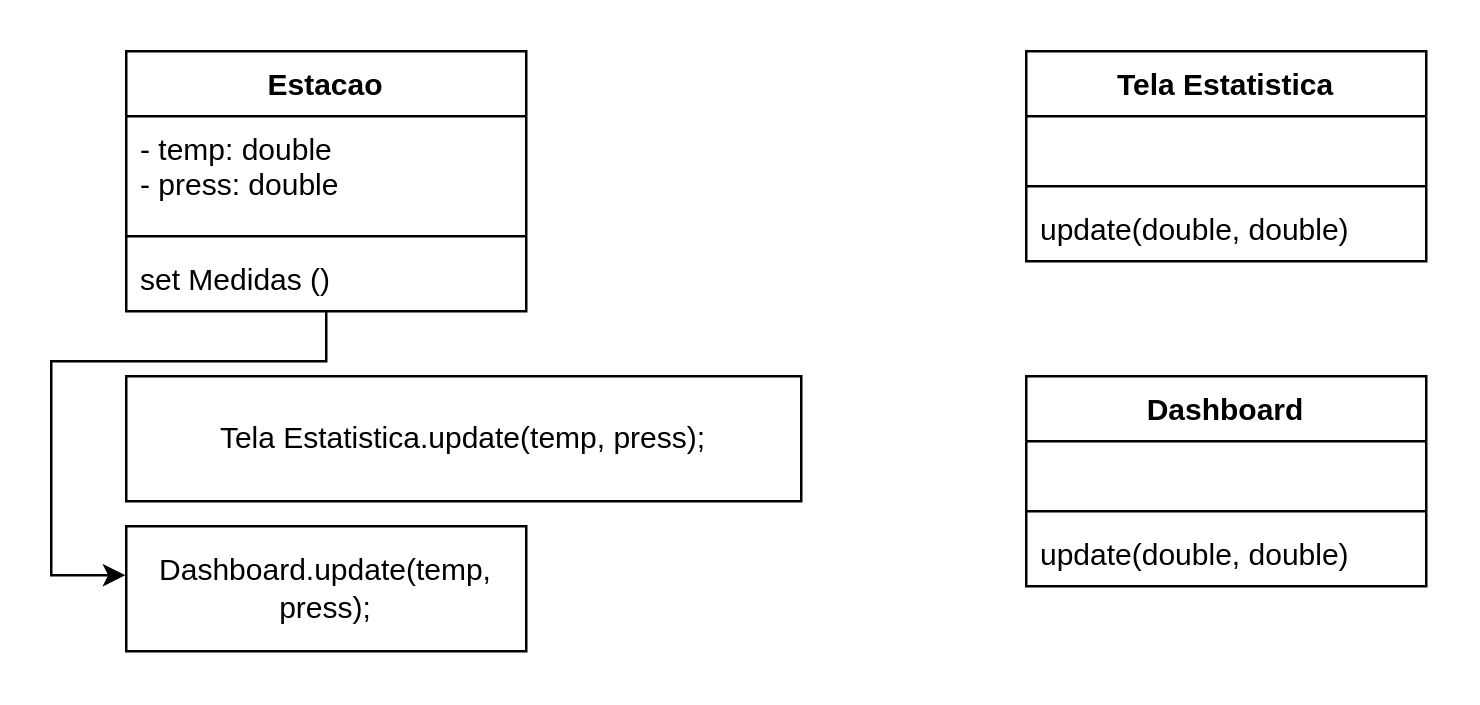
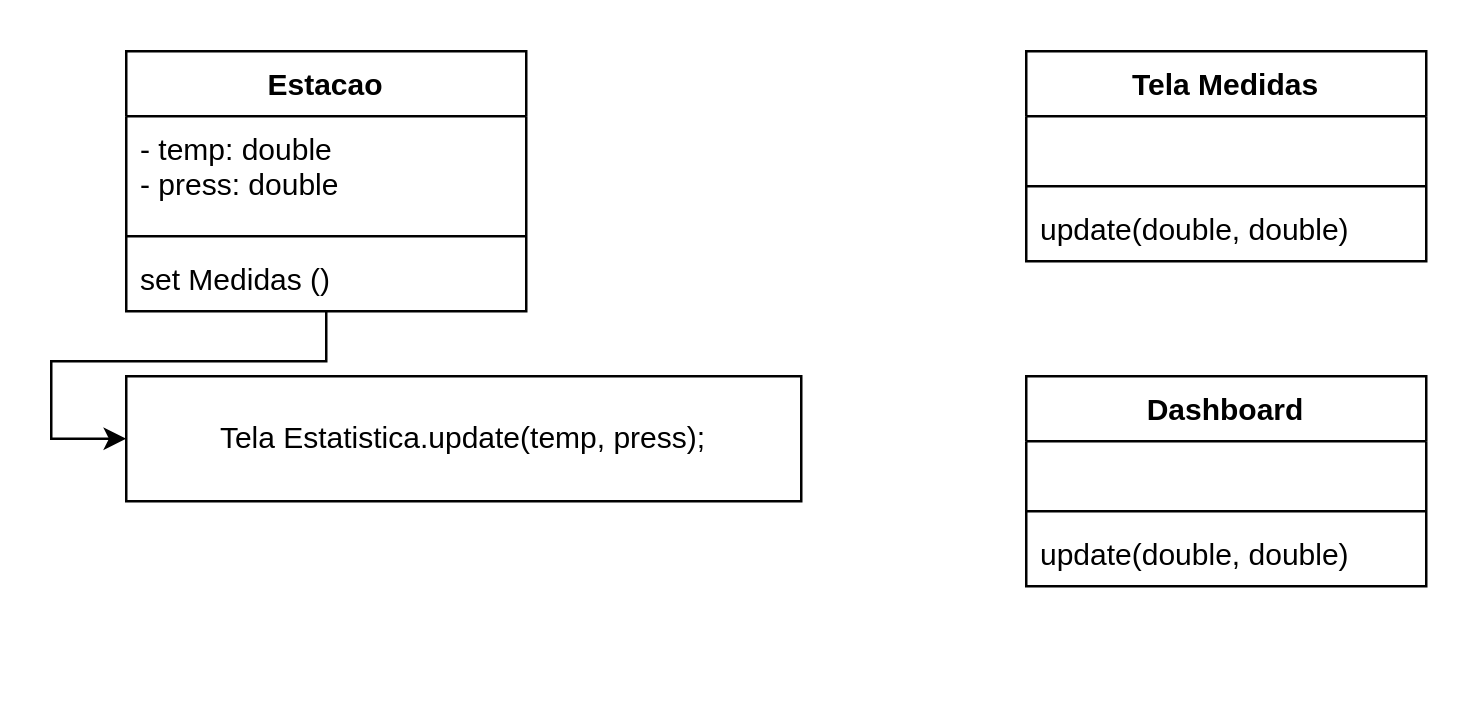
  <mxCell id="0" />
  <mxCell id="1" parent="0" />
  <mxCell id="2" value="Estacao" style="swimlane;fontStyle=1;align=center;verticalAlign=top;childLayout=stackLayout;horizontal=1;startSize=26;horizontalStack=0;resizeParent=1;resizeParentMax=0;resizeLast=0;collapsible=1;marginBottom=0;whiteSpace=wrap;html=1;" parent="1" vertex="1"><mxGeometry x="50" y="20" width="160" height="104" as="geometry"><mxRectangle x="90" y="160" width="90" height="30" as="alternateBounds" /></mxGeometry></mxCell>
  <mxCell id="3" value="- temp: double&lt;br&gt;- press: double" style="text;strokeColor=none;fillColor=none;align=left;verticalAlign=top;spacingLeft=4;spacingRight=4;overflow=hidden;rotatable=0;points=[[0,0.5],[1,0.5]];portConstraint=eastwest;whiteSpace=wrap;html=1;" parent="2" vertex="1"><mxGeometry y="26" width="160" height="44" as="geometry" /></mxCell>
  <mxCell id="4" value="" style="line;strokeWidth=1;fillColor=none;align=left;verticalAlign=middle;spacingTop=-1;spacingLeft=3;spacingRight=3;rotatable=0;labelPosition=right;points=[];portConstraint=eastwest;strokeColor=inherit;" parent="2" vertex="1"><mxGeometry y="70" width="160" height="8" as="geometry" /></mxCell>
  <mxCell id="5" value="set Medidas ()" style="text;strokeColor=none;fillColor=none;align=left;verticalAlign=top;spacingLeft=4;spacingRight=4;overflow=hidden;rotatable=0;points=[[0,0.5],[1,0.5]];portConstraint=eastwest;whiteSpace=wrap;html=1;" parent="2" vertex="1"><mxGeometry y="78" width="160" height="26" as="geometry" /></mxCell>
- <mxCell id="6" value="Tela Estatistica" style="swimlane;fontStyle=1;align=center;verticalAlign=top;childLayout=stackLayout;horizontal=1;startSize=26;horizontalStack=0;resizeParent=1;resizeParentMax=0;resizeLast=0;collapsible=1;marginBottom=0;whiteSpace=wrap;html=1;" vertex="1" parent="1"><mxGeometry x="410" y="20" width="160" height="84" as="geometry" /></mxCell>
+ <mxCell id="6" value="Tela Medidas" style="swimlane;fontStyle=1;align=center;verticalAlign=top;childLayout=stackLayout;horizontal=1;startSize=26;horizontalStack=0;resizeParent=1;resizeParentMax=0;resizeLast=0;collapsible=1;marginBottom=0;whiteSpace=wrap;html=1;" vertex="1" parent="1"><mxGeometry x="410" y="20" width="160" height="84" as="geometry" /></mxCell>
  <mxCell id="7" value="&amp;nbsp;" style="text;strokeColor=none;fillColor=none;align=left;verticalAlign=top;spacingLeft=4;spacingRight=4;overflow=hidden;rotatable=0;points=[[0,0.5],[1,0.5]];portConstraint=eastwest;whiteSpace=wrap;html=1;" vertex="1" parent="6"><mxGeometry y="26" width="160" height="24" as="geometry" /></mxCell>
  <mxCell id="8" value="" style="line;strokeWidth=1;fillColor=none;align=left;verticalAlign=middle;spacingTop=-1;spacingLeft=3;spacingRight=3;rotatable=0;labelPosition=right;points=[];portConstraint=eastwest;strokeColor=inherit;" vertex="1" parent="6"><mxGeometry y="50" width="160" height="8" as="geometry" /></mxCell>
  <mxCell id="9" value="update(double, double)" style="text;strokeColor=none;fillColor=none;align=left;verticalAlign=top;spacingLeft=4;spacingRight=4;overflow=hidden;rotatable=0;points=[[0,0.5],[1,0.5]];portConstraint=eastwest;whiteSpace=wrap;html=1;" vertex="1" parent="6"><mxGeometry y="58" width="160" height="26" as="geometry" /></mxCell>
  <mxCell id="10" value="Dashboard" style="swimlane;fontStyle=1;align=center;verticalAlign=top;childLayout=stackLayout;horizontal=1;startSize=26;horizontalStack=0;resizeParent=1;resizeParentMax=0;resizeLast=0;collapsible=1;marginBottom=0;whiteSpace=wrap;html=1;" vertex="1" parent="1"><mxGeometry x="410" y="150" width="160" height="84" as="geometry" /></mxCell>
  <mxCell id="11" value="&amp;nbsp;" style="text;strokeColor=none;fillColor=none;align=left;verticalAlign=top;spacingLeft=4;spacingRight=4;overflow=hidden;rotatable=0;points=[[0,0.5],[1,0.5]];portConstraint=eastwest;whiteSpace=wrap;html=1;" vertex="1" parent="10"><mxGeometry y="26" width="160" height="24" as="geometry" /></mxCell>
  <mxCell id="12" value="" style="line;strokeWidth=1;fillColor=none;align=left;verticalAlign=middle;spacingTop=-1;spacingLeft=3;spacingRight=3;rotatable=0;labelPosition=right;points=[];portConstraint=eastwest;strokeColor=inherit;" vertex="1" parent="10"><mxGeometry y="50" width="160" height="8" as="geometry" /></mxCell>
  <mxCell id="13" value="update(double, double)" style="text;strokeColor=none;fillColor=none;align=left;verticalAlign=top;spacingLeft=4;spacingRight=4;overflow=hidden;rotatable=0;points=[[0,0.5],[1,0.5]];portConstraint=eastwest;whiteSpace=wrap;html=1;" vertex="1" parent="10"><mxGeometry y="58" width="160" height="26" as="geometry" /></mxCell>
  <mxCell id="14" value="Tela Estatistica.update(temp, press);" style="html=1;whiteSpace=wrap;" vertex="1" parent="1"><mxGeometry x="50" y="150" width="270" height="50" as="geometry" /></mxCell>
- <mxCell id="15" value="Dashboard.update(temp, press);" style="html=1;whiteSpace=wrap;" vertex="1" parent="1"><mxGeometry x="50" y="210" width="160" height="50" as="geometry" /></mxCell>
- <mxCell id="17" style="edgeStyle=orthogonalEdgeStyle;rounded=0;orthogonalLoop=1;jettySize=auto;html=1;entryX=-0.002;entryY=0.392;entryDx=0;entryDy=0;entryPerimeter=0;" edge="1" parent="1" source="5" target="15"><mxGeometry relative="1" as="geometry"><mxPoint x="130" y="120" as="sourcePoint" /><mxPoint x="210" y="230.5" as="targetPoint" /><Array as="points"><mxPoint x="130" y="144" /><mxPoint x="20" y="144" /><mxPoint x="20" y="230" /></Array></mxGeometry></mxCell>
+ <mxCell id="16" style="edgeStyle=orthogonalEdgeStyle;rounded=0;orthogonalLoop=1;jettySize=auto;html=1;" edge="1" parent="1" source="5" target="14"><mxGeometry relative="1" as="geometry"><Array as="points"><mxPoint x="130" y="144" /><mxPoint x="20" y="144" /><mxPoint x="20" y="175" /></Array></mxGeometry></mxCell>
